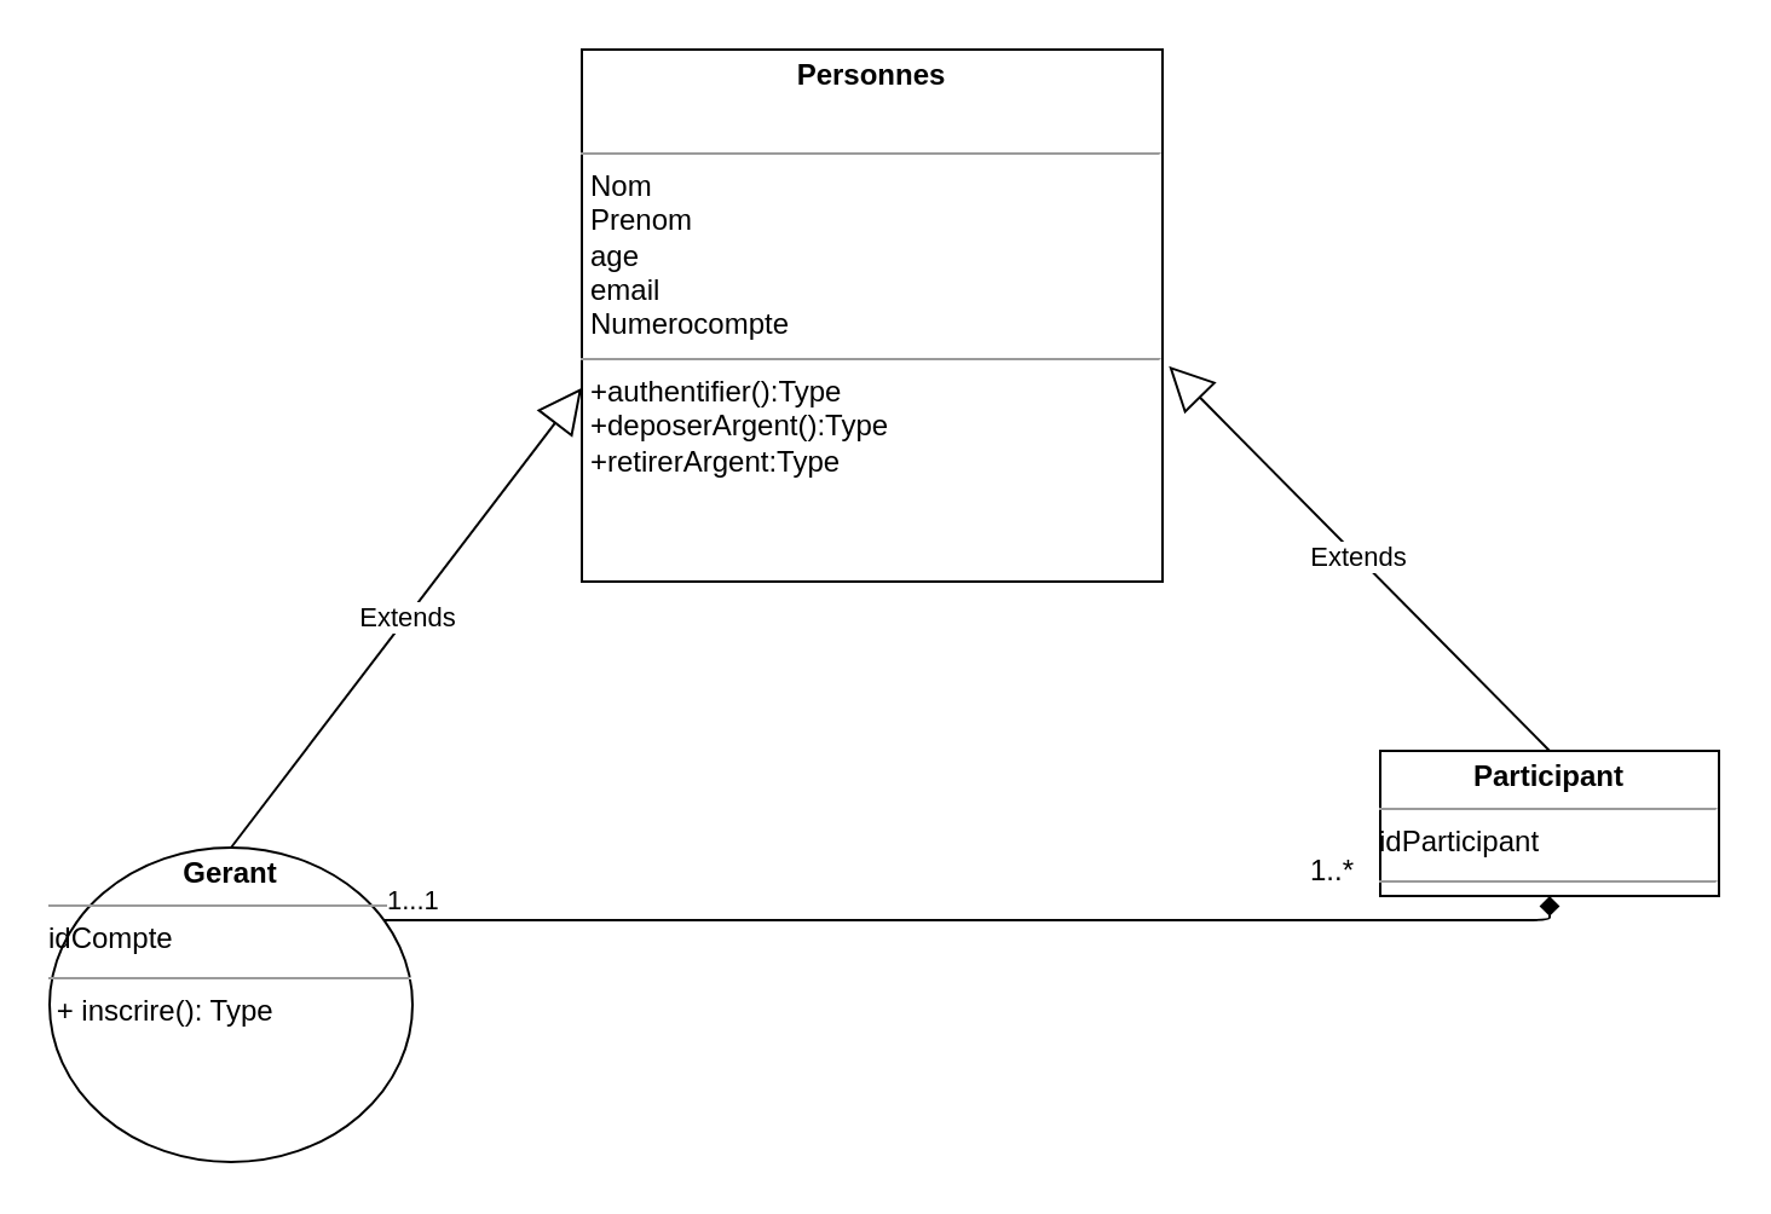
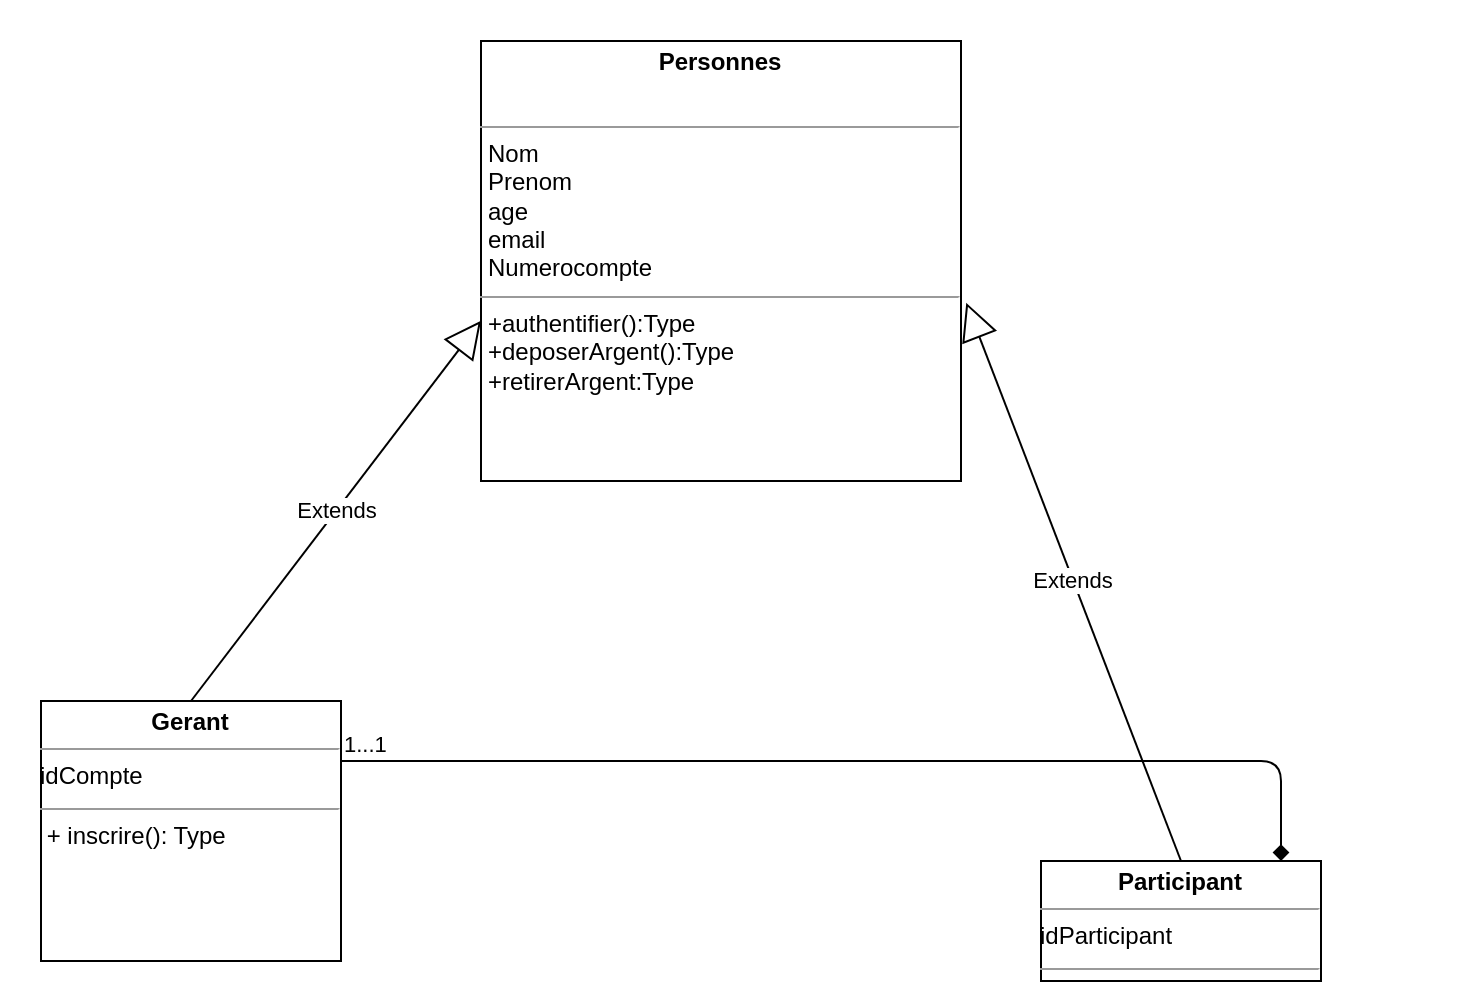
  <mxCell id="0" />
  <mxCell id="1" parent="0" />
  <mxCell id="2" value="&lt;p style=&quot;margin: 0px ; margin-top: 4px ; text-align: center&quot;&gt;&lt;b&gt;Personnes&lt;/b&gt;&lt;/p&gt;&lt;p style=&quot;margin: 0px ; margin-top: 4px ; text-align: center&quot;&gt;&lt;b&gt;&lt;br&gt;&lt;/b&gt;&lt;/p&gt;&lt;hr size=&quot;1&quot;&gt;&lt;p style=&quot;margin: 0px ; margin-left: 4px&quot;&gt;Nom&lt;/p&gt;&lt;p style=&quot;margin: 0px ; margin-left: 4px&quot;&gt;Prenom&lt;/p&gt;&lt;p style=&quot;margin: 0px ; margin-left: 4px&quot;&gt;age&lt;/p&gt;&lt;p style=&quot;margin: 0px ; margin-left: 4px&quot;&gt;email&lt;/p&gt;&lt;p style=&quot;margin: 0px ; margin-left: 4px&quot;&gt;Numerocompte&lt;/p&gt;&lt;hr size=&quot;1&quot;&gt;&lt;p style=&quot;margin: 0px ; margin-left: 4px&quot;&gt;&lt;span&gt;+authentifier():Type&lt;/span&gt;&lt;br&gt;&lt;/p&gt;&lt;p style=&quot;margin: 0px ; margin-left: 4px&quot;&gt;+deposerArgent():Type&lt;/p&gt;&lt;p style=&quot;margin: 0px ; margin-left: 4px&quot;&gt;+retirerArgent:Type&lt;/p&gt;&lt;p style=&quot;margin: 0px ; margin-left: 4px&quot;&gt;&lt;br&gt;&lt;/p&gt;&lt;p style=&quot;margin: 0px ; margin-left: 4px&quot;&gt;&lt;br&gt;&lt;/p&gt;" style="verticalAlign=top;align=left;overflow=fill;fontSize=12;fontFamily=Helvetica;html=1;" parent="1" vertex="1"><mxGeometry x="240" y="20" width="240" height="220" as="geometry" /></mxCell>
- <mxCell id="3" value="&lt;p style=&quot;margin: 0px ; margin-top: 4px ; text-align: center&quot;&gt;&lt;b&gt;Gerant&lt;/b&gt;&lt;/p&gt;&lt;hr size=&quot;1&quot;&gt;idCompte&lt;div style=&quot;height: 2px&quot;&gt;&lt;br&gt;&lt;/div&gt;&lt;hr size=&quot;1&quot;&gt;&lt;div style=&quot;height: 2px&quot;&gt;&amp;nbsp;+ inscrire(): Type&lt;/div&gt;" style="ellipse;verticalAlign=top;align=left;overflow=fill;fontSize=12;fontFamily=Helvetica;html=1;" parent="1" vertex="1"><mxGeometry x="20" y="350" width="150" height="130" as="geometry" /></mxCell>
- <mxCell id="4" value="&lt;p style=&quot;margin: 0px ; margin-top: 4px ; text-align: center&quot;&gt;&lt;b&gt;Participant&lt;/b&gt;&lt;/p&gt;&lt;hr size=&quot;1&quot;&gt;idParticipant&lt;div style=&quot;height: 2px&quot;&gt;&lt;br&gt;&lt;/div&gt;&lt;hr size=&quot;1&quot;&gt;&lt;div style=&quot;height: 2px&quot;&gt;&lt;/div&gt;" style="verticalAlign=top;align=left;overflow=fill;fontSize=12;fontFamily=Helvetica;html=1;" parent="1" vertex="1"><mxGeometry x="570" y="310" width="140" height="60" as="geometry" /></mxCell>
+ <mxCell id="3" value="&lt;p style=&quot;margin: 0px ; margin-top: 4px ; text-align: center&quot;&gt;&lt;b&gt;Gerant&lt;/b&gt;&lt;/p&gt;&lt;hr size=&quot;1&quot;&gt;idCompte&lt;div style=&quot;height: 2px&quot;&gt;&lt;br&gt;&lt;/div&gt;&lt;hr size=&quot;1&quot;&gt;&lt;div style=&quot;height: 2px&quot;&gt;&amp;nbsp;+ inscrire(): Type&lt;/div&gt;" style="verticalAlign=top;align=left;overflow=fill;fontSize=12;fontFamily=Helvetica;html=1;" parent="1" vertex="1"><mxGeometry x="20" y="350" width="150" height="130" as="geometry" /></mxCell>
+ <mxCell id="4" value="&lt;p style=&quot;margin: 0px ; margin-top: 4px ; text-align: center&quot;&gt;&lt;b&gt;Participant&lt;/b&gt;&lt;/p&gt;&lt;hr size=&quot;1&quot;&gt;idParticipant&lt;div style=&quot;height: 2px&quot;&gt;&lt;br&gt;&lt;/div&gt;&lt;hr size=&quot;1&quot;&gt;&lt;div style=&quot;height: 2px&quot;&gt;&lt;/div&gt;" style="verticalAlign=top;align=left;overflow=fill;fontSize=12;fontFamily=Helvetica;html=1;" parent="1" vertex="1"><mxGeometry x="520" y="430" width="140" height="60" as="geometry" /></mxCell>
  <mxCell id="5" value="Extends" style="endArrow=block;endSize=16;endFill=0;html=1;exitX=0.5;exitY=0;exitDx=0;exitDy=0;entryX=1.011;entryY=0.595;entryDx=0;entryDy=0;entryPerimeter=0;" parent="1" source="4" target="2" edge="1"><mxGeometry width="160" relative="1" as="geometry"><mxPoint x="290" y="330" as="sourcePoint" /><mxPoint x="450" y="330" as="targetPoint" /></mxGeometry></mxCell>
  <mxCell id="6" value="Extends" style="endArrow=block;endSize=16;endFill=0;html=1;exitX=0.5;exitY=0;exitDx=0;exitDy=0;entryX=0;entryY=0.636;entryDx=0;entryDy=0;entryPerimeter=0;" parent="1" source="3" target="2" edge="1"><mxGeometry width="160" relative="1" as="geometry"><mxPoint x="290" y="330" as="sourcePoint" /><mxPoint x="450" y="330" as="targetPoint" /></mxGeometry></mxCell>
  <mxCell id="7" value="" style="endArrow=diamond;html=1;edgeStyle=orthogonalEdgeStyle;" parent="1" source="3" target="4" edge="1"><mxGeometry relative="1" as="geometry"><mxPoint x="290" y="330" as="sourcePoint" /><mxPoint x="450" y="330" as="targetPoint" /><Array as="points"><mxPoint x="640" y="380" /></Array></mxGeometry></mxCell>
  <mxCell id="8" value="1...1" style="edgeLabel;resizable=0;html=1;align=left;verticalAlign=bottom;" parent="7" connectable="0" vertex="1"><mxGeometry x="-1" relative="1" as="geometry" /></mxCell>
- <mxCell id="9" value="1..*" style="text;html=1;align=center;verticalAlign=middle;resizable=0;points=[];autosize=1;" parent="1" vertex="1"><mxGeometry x="535" y="350" width="30" height="20" as="geometry" /></mxCell>
